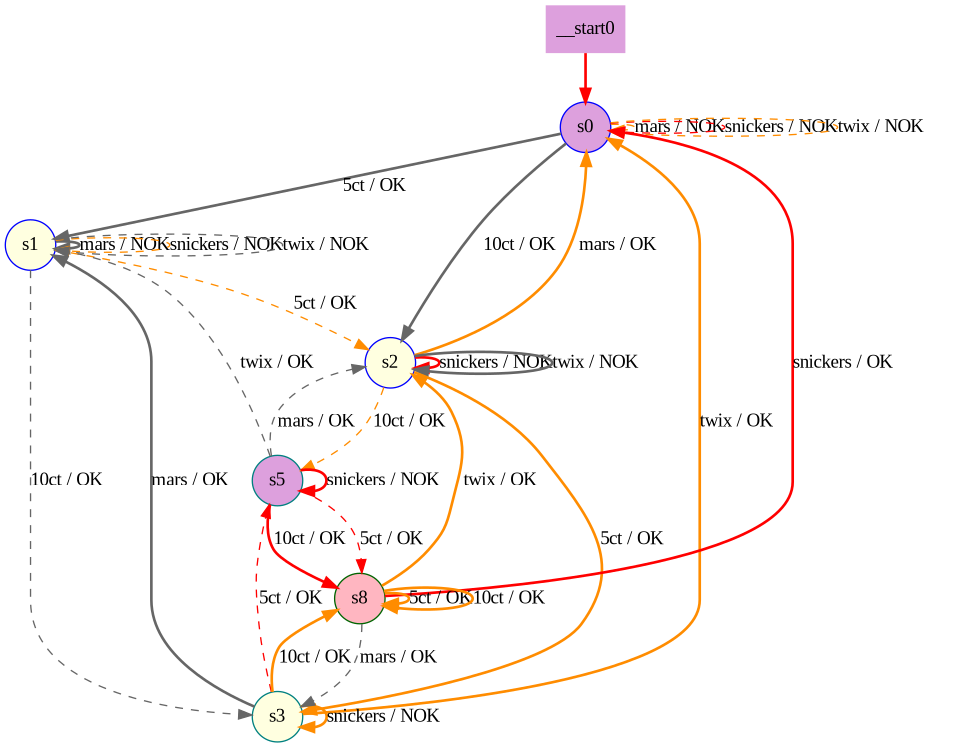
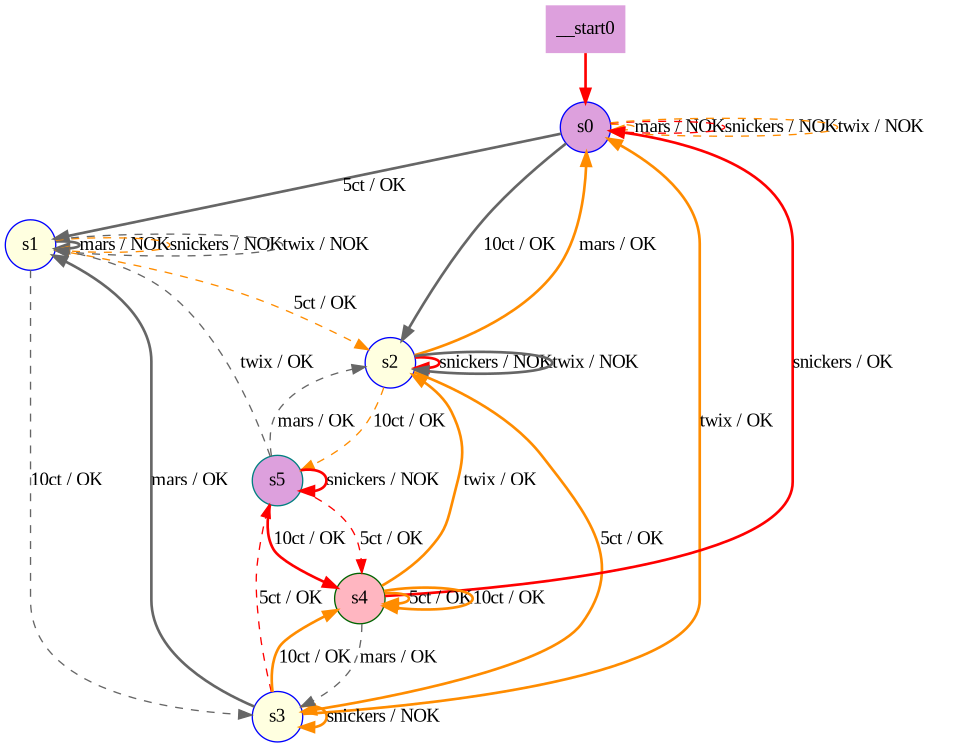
  digraph {
    fontname="Liberation Serif"
    node [color=teal fillcolor=plum fontname="Liberation Serif" shape=circle style=filled]
    edge [color=darkorange fontname="Liberation Serif" style=bold]
    __start0 [shape=none]
    n2 [color=blue label=s0]
    n3 [color=blue fillcolor=lightyellow label=s1]
    n4 [color=blue fillcolor=lightyellow label=s2]
-   n5 [fillcolor=lightyellow label=s3]
+   n5 [color=blue fillcolor=lightyellow label=s3]
    n6 [label=s5]
-   n7 [color=darkgreen fillcolor=lightpink label=s8]
+   n7 [color=darkgreen fillcolor=lightpink label=s4]
    __start0 -> n2 [color=red]
    n2 -> n2 [label="mars / NOK" style=dashed]
    n2 -> n2 [color=red label="snickers / NOK" style=dashed]
    n2 -> n2 [label="twix / NOK" style=dashed]
    n2 -> n3 [color=gray40 label="5ct / OK"]
    n2 -> n4 [color=gray40 label="10ct / OK"]
    n3 -> n3 [color=gray40 label="mars / NOK"]
    n3 -> n3 [label="snickers / NOK" style=dashed]
    n3 -> n3 [color=gray40 label="twix / NOK" style=dashed]
    n3 -> n4 [label="5ct / OK" style=dashed]
    n3 -> n5 [color=gray40 label="10ct / OK" style=dashed]
    n4 -> n2 [label="mars / OK"]
    n4 -> n4 [color=red label="snickers / NOK"]
    n4 -> n4 [color=gray40 label="twix / NOK"]
    n4 -> n5 [label="5ct / OK"]
    n4 -> n6 [label="10ct / OK" style=dashed]
    n5 -> n2 [label="twix / OK"]
    n5 -> n3 [color=gray40 label="mars / OK"]
    n5 -> n5 [label="snickers / NOK"]
    n5 -> n6 [color=red label="5ct / OK" style=dashed]
    n5 -> n7 [label="10ct / OK"]
    n6 -> n3 [color=gray40 label="twix / OK" style=dashed]
    n6 -> n4 [color=gray40 label="mars / OK" style=dashed]
    n6 -> n6 [color=red label="snickers / NOK"]
    n6 -> n7 [color=red label="5ct / OK" style=dashed]
    n6 -> n7 [color=red label="10ct / OK"]
    n7 -> n2 [color=red label="snickers / OK"]
    n7 -> n4 [label="twix / OK"]
    n7 -> n5 [color=gray40 label="mars / OK" style=dashed]
    n7 -> n7 [label="5ct / OK"]
    n7 -> n7 [label="10ct / OK"]
  }
